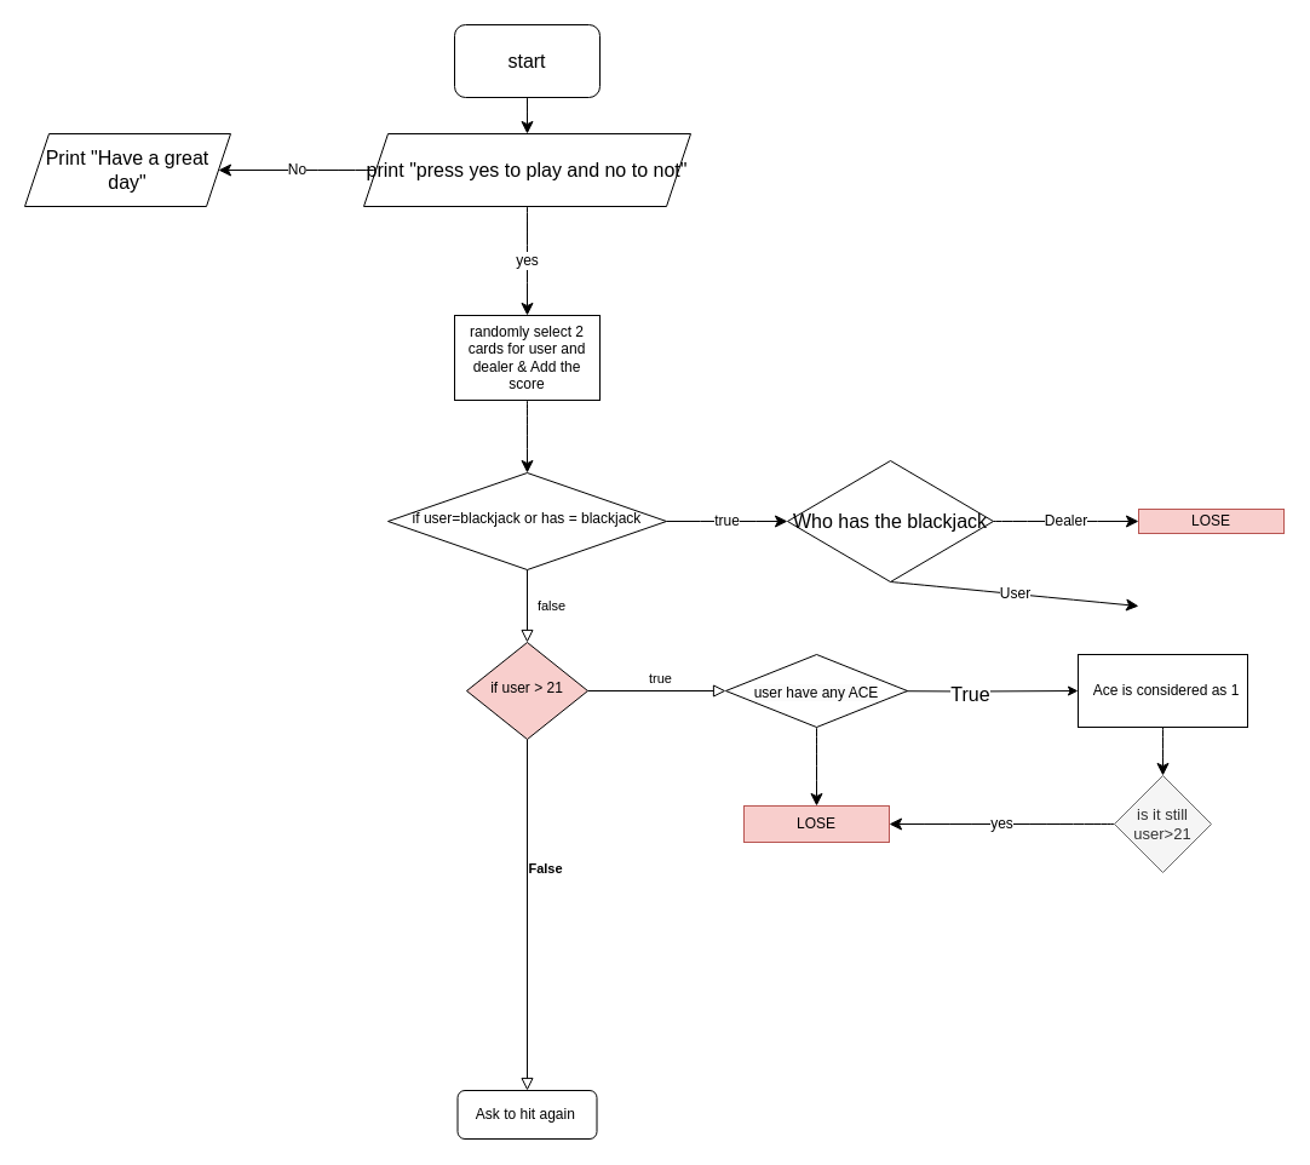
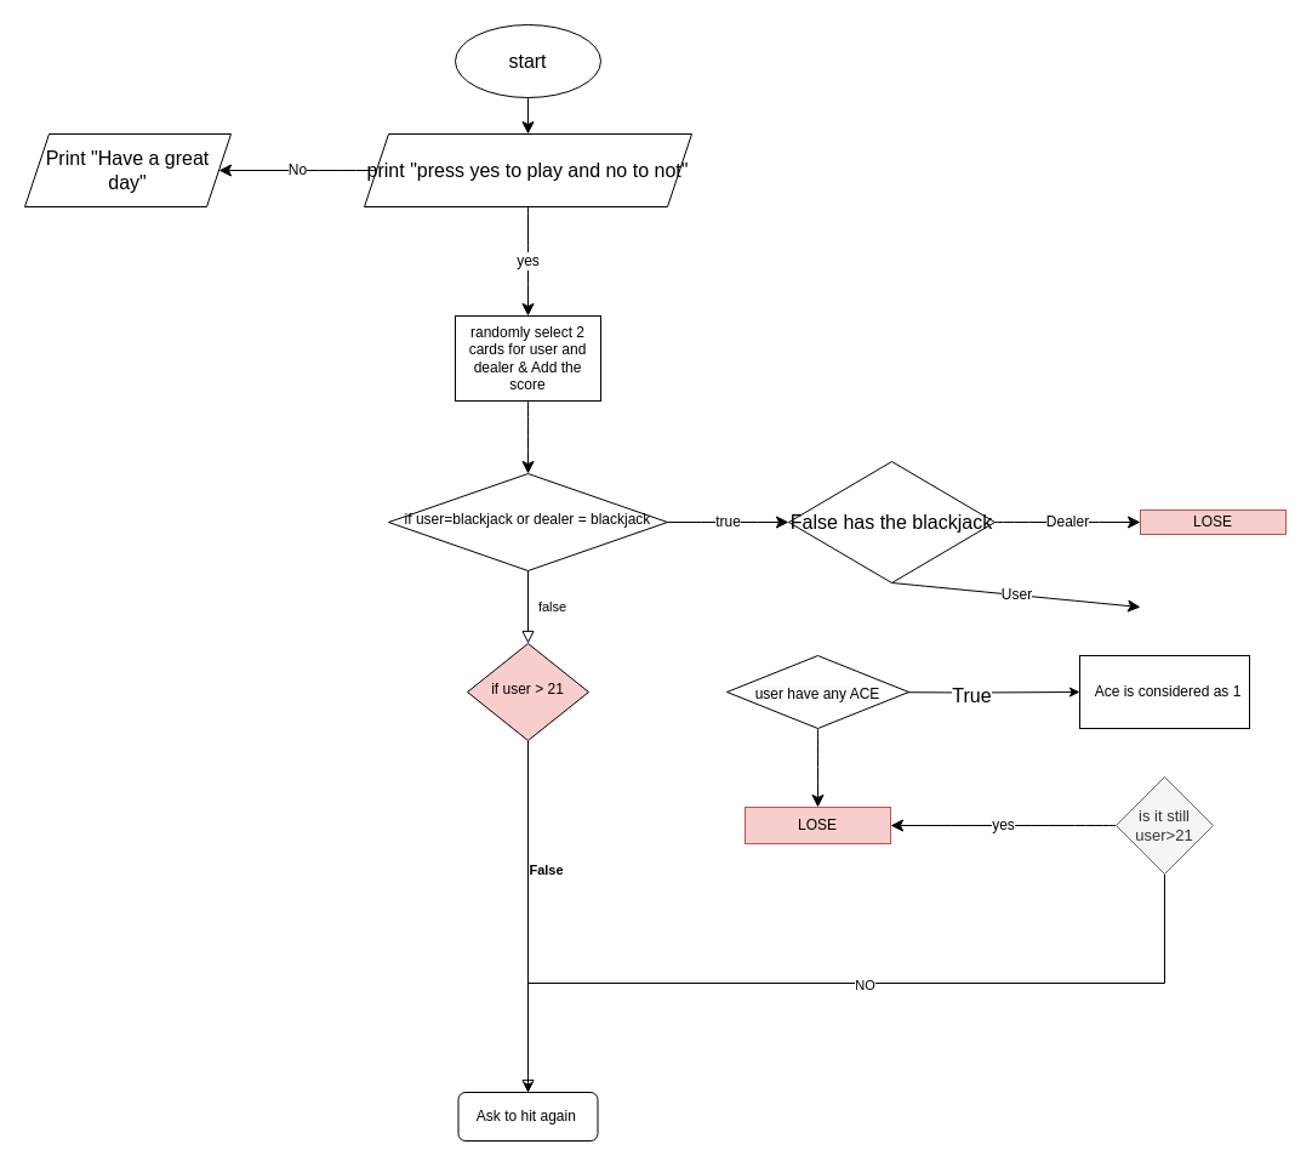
  <mxCell id="0" />
  <mxCell id="1" parent="0" />
  <mxCell id="2" value="false" style="rounded=0;html=1;jettySize=auto;orthogonalLoop=1;fontSize=11;endArrow=block;endFill=0;endSize=8;strokeWidth=1;shadow=0;labelBackgroundColor=none;edgeStyle=orthogonalEdgeStyle;" parent="1" source="4" target="7" edge="1"><mxGeometry y="20" relative="1" as="geometry"><mxPoint as="offset" /></mxGeometry></mxCell>
  <mxCell id="3" value="true" style="edgeStyle=none;curved=1;rounded=0;orthogonalLoop=1;jettySize=auto;html=1;fontSize=12;startSize=8;endSize=8;" parent="1" source="4" edge="1"><mxGeometry relative="1" as="geometry"><mxPoint x="650" y="430" as="targetPoint" /><Array as="points"><mxPoint x="610" y="430" /></Array></mxGeometry></mxCell>
- <mxCell id="4" value="if user=blackjack or has = blackjack" style="rhombus;whiteSpace=wrap;html=1;shadow=0;fontFamily=Helvetica;fontSize=12;align=center;strokeWidth=1;spacing=6;spacingTop=-4;" parent="1" vertex="1"><mxGeometry x="320" y="390" width="230" height="80" as="geometry" /></mxCell>
+ <mxCell id="4" value="if user=blackjack or dealer = blackjack" style="rhombus;whiteSpace=wrap;html=1;shadow=0;fontFamily=Helvetica;fontSize=12;align=center;strokeWidth=1;spacing=6;spacingTop=-4;" parent="1" vertex="1"><mxGeometry x="320" y="390" width="230" height="80" as="geometry" /></mxCell>
  <mxCell id="5" value="&lt;b&gt;False&lt;/b&gt;" style="rounded=0;html=1;jettySize=auto;orthogonalLoop=1;fontSize=11;endArrow=block;endFill=0;endSize=8;strokeWidth=1;shadow=0;labelBackgroundColor=none;edgeStyle=orthogonalEdgeStyle;" parent="1" source="7" target="8" edge="1"><mxGeometry x="-0.261" y="15" relative="1" as="geometry"><mxPoint as="offset" /></mxGeometry></mxCell>
- <mxCell id="6" value="true" style="edgeStyle=orthogonalEdgeStyle;rounded=0;html=1;jettySize=auto;orthogonalLoop=1;fontSize=11;endArrow=block;endFill=0;endSize=8;strokeWidth=1;shadow=0;labelBackgroundColor=none;entryX=0;entryY=0.5;entryDx=0;entryDy=0;" parent="1" source="7" target="26" edge="1"><mxGeometry x="0.048" y="10" relative="1" as="geometry"><mxPoint as="offset" /><mxPoint x="590" y="570" as="targetPoint" /></mxGeometry></mxCell>
  <mxCell id="7" value="if user &amp;gt; 21" style="rhombus;whiteSpace=wrap;html=1;shadow=0;fontFamily=Helvetica;fontSize=12;align=center;strokeWidth=1;spacing=6;spacingTop=-4;fillColor=#f8cecc;" parent="1" vertex="1"><mxGeometry x="385" y="530" width="100" height="80" as="geometry" /></mxCell>
  <mxCell id="8" value="Ask to hit again&amp;nbsp;" style="rounded=1;whiteSpace=wrap;html=1;fontSize=12;glass=0;strokeWidth=1;shadow=0;" parent="1" vertex="1"><mxGeometry x="377.5" y="900" width="115" height="40" as="geometry" /></mxCell>
  <mxCell id="9" style="edgeStyle=orthogonalEdgeStyle;rounded=0;orthogonalLoop=1;jettySize=auto;html=1;exitX=1;exitY=0.5;exitDx=0;exitDy=0;" parent="1" target="20" edge="1"><mxGeometry relative="1" as="geometry"><mxPoint x="820" y="540" as="targetPoint" /><mxPoint x="710" y="570" as="sourcePoint" /></mxGeometry></mxCell>
  <mxCell id="10" value="True" style="edgeLabel;html=1;align=center;verticalAlign=middle;resizable=0;points=[];fontSize=16;" parent="9" vertex="1" connectable="0"><mxGeometry x="0.003" y="-1" relative="1" as="geometry"><mxPoint y="1" as="offset" /></mxGeometry></mxCell>
  <mxCell id="11" value="LOSE" style="rounded=0;whiteSpace=wrap;html=1;fillColor=#f8cecc;strokeColor=#b85450;" parent="1" vertex="1"><mxGeometry x="940" y="420" width="120" height="20" as="geometry" /></mxCell>
  <mxCell id="12" style="edgeStyle=none;curved=1;rounded=0;orthogonalLoop=1;jettySize=auto;html=1;entryX=0.5;entryY=0;entryDx=0;entryDy=0;fontSize=12;startSize=8;endSize=8;" parent="1" source="13" target="4" edge="1"><mxGeometry relative="1" as="geometry" /></mxCell>
  <mxCell id="13" value="randomly select 2 cards for user and dealer&amp;nbsp;&amp;amp; Add the score" style="rounded=0;whiteSpace=wrap;html=1;" parent="1" vertex="1"><mxGeometry x="375" y="260" width="120" height="70" as="geometry" /></mxCell>
  <mxCell id="14" value="Dealer" style="edgeStyle=none;curved=1;rounded=0;orthogonalLoop=1;jettySize=auto;html=1;exitX=1;exitY=0.5;exitDx=0;exitDy=0;entryX=0;entryY=0.5;entryDx=0;entryDy=0;fontSize=12;startSize=8;endSize=8;" parent="1" source="16" target="11" edge="1"><mxGeometry relative="1" as="geometry" /></mxCell>
  <mxCell id="15" value="User" style="edgeStyle=none;curved=1;rounded=0;orthogonalLoop=1;jettySize=auto;html=1;exitX=0.5;exitY=1;exitDx=0;exitDy=0;entryX=0;entryY=0.5;entryDx=0;entryDy=0;fontSize=12;startSize=8;endSize=8;" parent="1" source="16" edge="1"><mxGeometry x="0.0" relative="1" as="geometry"><mxPoint x="940" y="500" as="targetPoint" /><Array as="points" /><mxPoint as="offset" /></mxGeometry></mxCell>
- <mxCell id="16" value="Who has the blackjack" style="rhombus;whiteSpace=wrap;html=1;fontSize=16;" parent="1" vertex="1"><mxGeometry x="650" y="380" width="170" height="100" as="geometry" /></mxCell>
+ <mxCell id="16" value="False has the blackjack" style="rhombus;whiteSpace=wrap;html=1;fontSize=16;" parent="1" vertex="1"><mxGeometry x="650" y="380" width="170" height="100" as="geometry" /></mxCell>
  <mxCell id="17" style="edgeStyle=none;curved=1;rounded=0;orthogonalLoop=1;jettySize=auto;html=1;entryX=0.5;entryY=0;entryDx=0;entryDy=0;fontSize=12;startSize=8;endSize=8;" parent="1" source="18" target="23" edge="1"><mxGeometry relative="1" as="geometry" /></mxCell>
- <mxCell id="18" value="start" style="whiteSpace=wrap;html=1;fontSize=16;rounded=1;" parent="1" vertex="1"><mxGeometry x="375" y="20" width="120" height="60" as="geometry" /></mxCell>
- <mxCell id="19" style="edgeStyle=none;curved=1;rounded=0;orthogonalLoop=1;jettySize=auto;html=1;fontSize=12;startSize=8;endSize=8;" parent="1" source="20" target="31" edge="1"><mxGeometry relative="1" as="geometry"><mxPoint x="960" y="670" as="targetPoint" /></mxGeometry></mxCell>
+ <mxCell id="18" value="start" style="ellipse;whiteSpace=wrap;html=1;fontSize=16;" parent="1" vertex="1"><mxGeometry x="375" y="20" width="120" height="60" as="geometry" /></mxCell>
  <mxCell id="20" value="&amp;nbsp; Ace is considered as 1" style="rounded=0;whiteSpace=wrap;html=1;" parent="1" vertex="1"><mxGeometry x="890" y="540" width="140" height="60" as="geometry" /></mxCell>
  <mxCell id="21" value="No" style="edgeStyle=none;curved=1;rounded=0;orthogonalLoop=1;jettySize=auto;html=1;fontSize=12;startSize=8;endSize=8;" parent="1" source="23" edge="1"><mxGeometry relative="1" as="geometry"><mxPoint x="180" y="140" as="targetPoint" /></mxGeometry></mxCell>
  <mxCell id="22" value="yes&lt;br&gt;" style="edgeStyle=none;curved=1;rounded=0;orthogonalLoop=1;jettySize=auto;html=1;entryX=0.5;entryY=0;entryDx=0;entryDy=0;fontSize=12;startSize=8;endSize=8;" parent="1" source="23" target="13" edge="1"><mxGeometry relative="1" as="geometry"><mxPoint x="435" y="250" as="targetPoint" /></mxGeometry></mxCell>
  <mxCell id="23" value="print &quot;press yes to play and no to not&quot;" style="shape=parallelogram;perimeter=parallelogramPerimeter;whiteSpace=wrap;html=1;fixedSize=1;fontSize=16;" parent="1" vertex="1"><mxGeometry x="300" y="110" width="270" height="60" as="geometry" /></mxCell>
  <mxCell id="24" value="Print &quot;Have a great day&quot;" style="shape=parallelogram;perimeter=parallelogramPerimeter;whiteSpace=wrap;html=1;fixedSize=1;fontSize=16;" parent="1" vertex="1"><mxGeometry x="20" y="110" width="170" height="60" as="geometry" /></mxCell>
  <mxCell id="25" style="edgeStyle=none;curved=1;rounded=0;orthogonalLoop=1;jettySize=auto;html=1;entryX=0.5;entryY=0;entryDx=0;entryDy=0;fontSize=12;startSize=8;endSize=8;" parent="1" source="26" target="27" edge="1"><mxGeometry relative="1" as="geometry" /></mxCell>
  <mxCell id="26" value="&lt;span style=&quot;color: rgb(0, 0, 0); font-family: Helvetica; font-size: 12px; font-style: normal; font-variant-ligatures: normal; font-variant-caps: normal; font-weight: 400; letter-spacing: normal; orphans: 2; text-align: center; text-indent: 0px; text-transform: none; widows: 2; word-spacing: 0px; -webkit-text-stroke-width: 0px; background-color: rgb(251, 251, 251); text-decoration-thickness: initial; text-decoration-style: initial; text-decoration-color: initial; float: none; display: inline !important;&quot;&gt;user have any ACE&lt;/span&gt;" style="rhombus;whiteSpace=wrap;html=1;fontSize=16;rounded=0;" parent="1" vertex="1"><mxGeometry x="599" y="540" width="150" height="60" as="geometry" /></mxCell>
  <mxCell id="27" value="LOSE" style="rounded=0;whiteSpace=wrap;html=1;fillColor=#f8cecc;strokeColor=#b85450;" parent="1" vertex="1"><mxGeometry x="614" y="665" width="120" height="30" as="geometry" /></mxCell>
  <mxCell id="28" value="yes&lt;br&gt;" style="edgeStyle=none;curved=1;rounded=0;orthogonalLoop=1;jettySize=auto;html=1;fontSize=12;startSize=8;endSize=8;exitX=0;exitY=0.5;exitDx=0;exitDy=0;entryX=1;entryY=0.5;entryDx=0;entryDy=0;" parent="1" source="31" target="27" edge="1"><mxGeometry relative="1" as="geometry"><mxPoint x="780" y="790" as="targetPoint" /></mxGeometry></mxCell>
+ <mxCell id="29" style="edgeStyle=orthogonalEdgeStyle;rounded=0;orthogonalLoop=1;jettySize=auto;html=1;exitX=0.5;exitY=1;exitDx=0;exitDy=0;entryX=0.5;entryY=0;entryDx=0;entryDy=0;" edge="1" parent="1" source="31" target="8"><mxGeometry relative="1" as="geometry" /></mxCell>
+ <mxCell id="30" value="NO" style="edgeLabel;html=1;align=center;verticalAlign=middle;resizable=0;points=[];" vertex="1" connectable="0" parent="29"><mxGeometry x="-0.04" y="1" relative="1" as="geometry"><mxPoint as="offset" /></mxGeometry></mxCell>
  <mxCell id="31" value="is it still user&amp;gt;21" style="rhombus;whiteSpace=wrap;html=1;fontSize=13;fillColor=#f5f5f5;fontColor=#333333;strokeColor=#666666;" parent="1" vertex="1"><mxGeometry x="920" y="640" width="80" height="80" as="geometry" /></mxCell>
